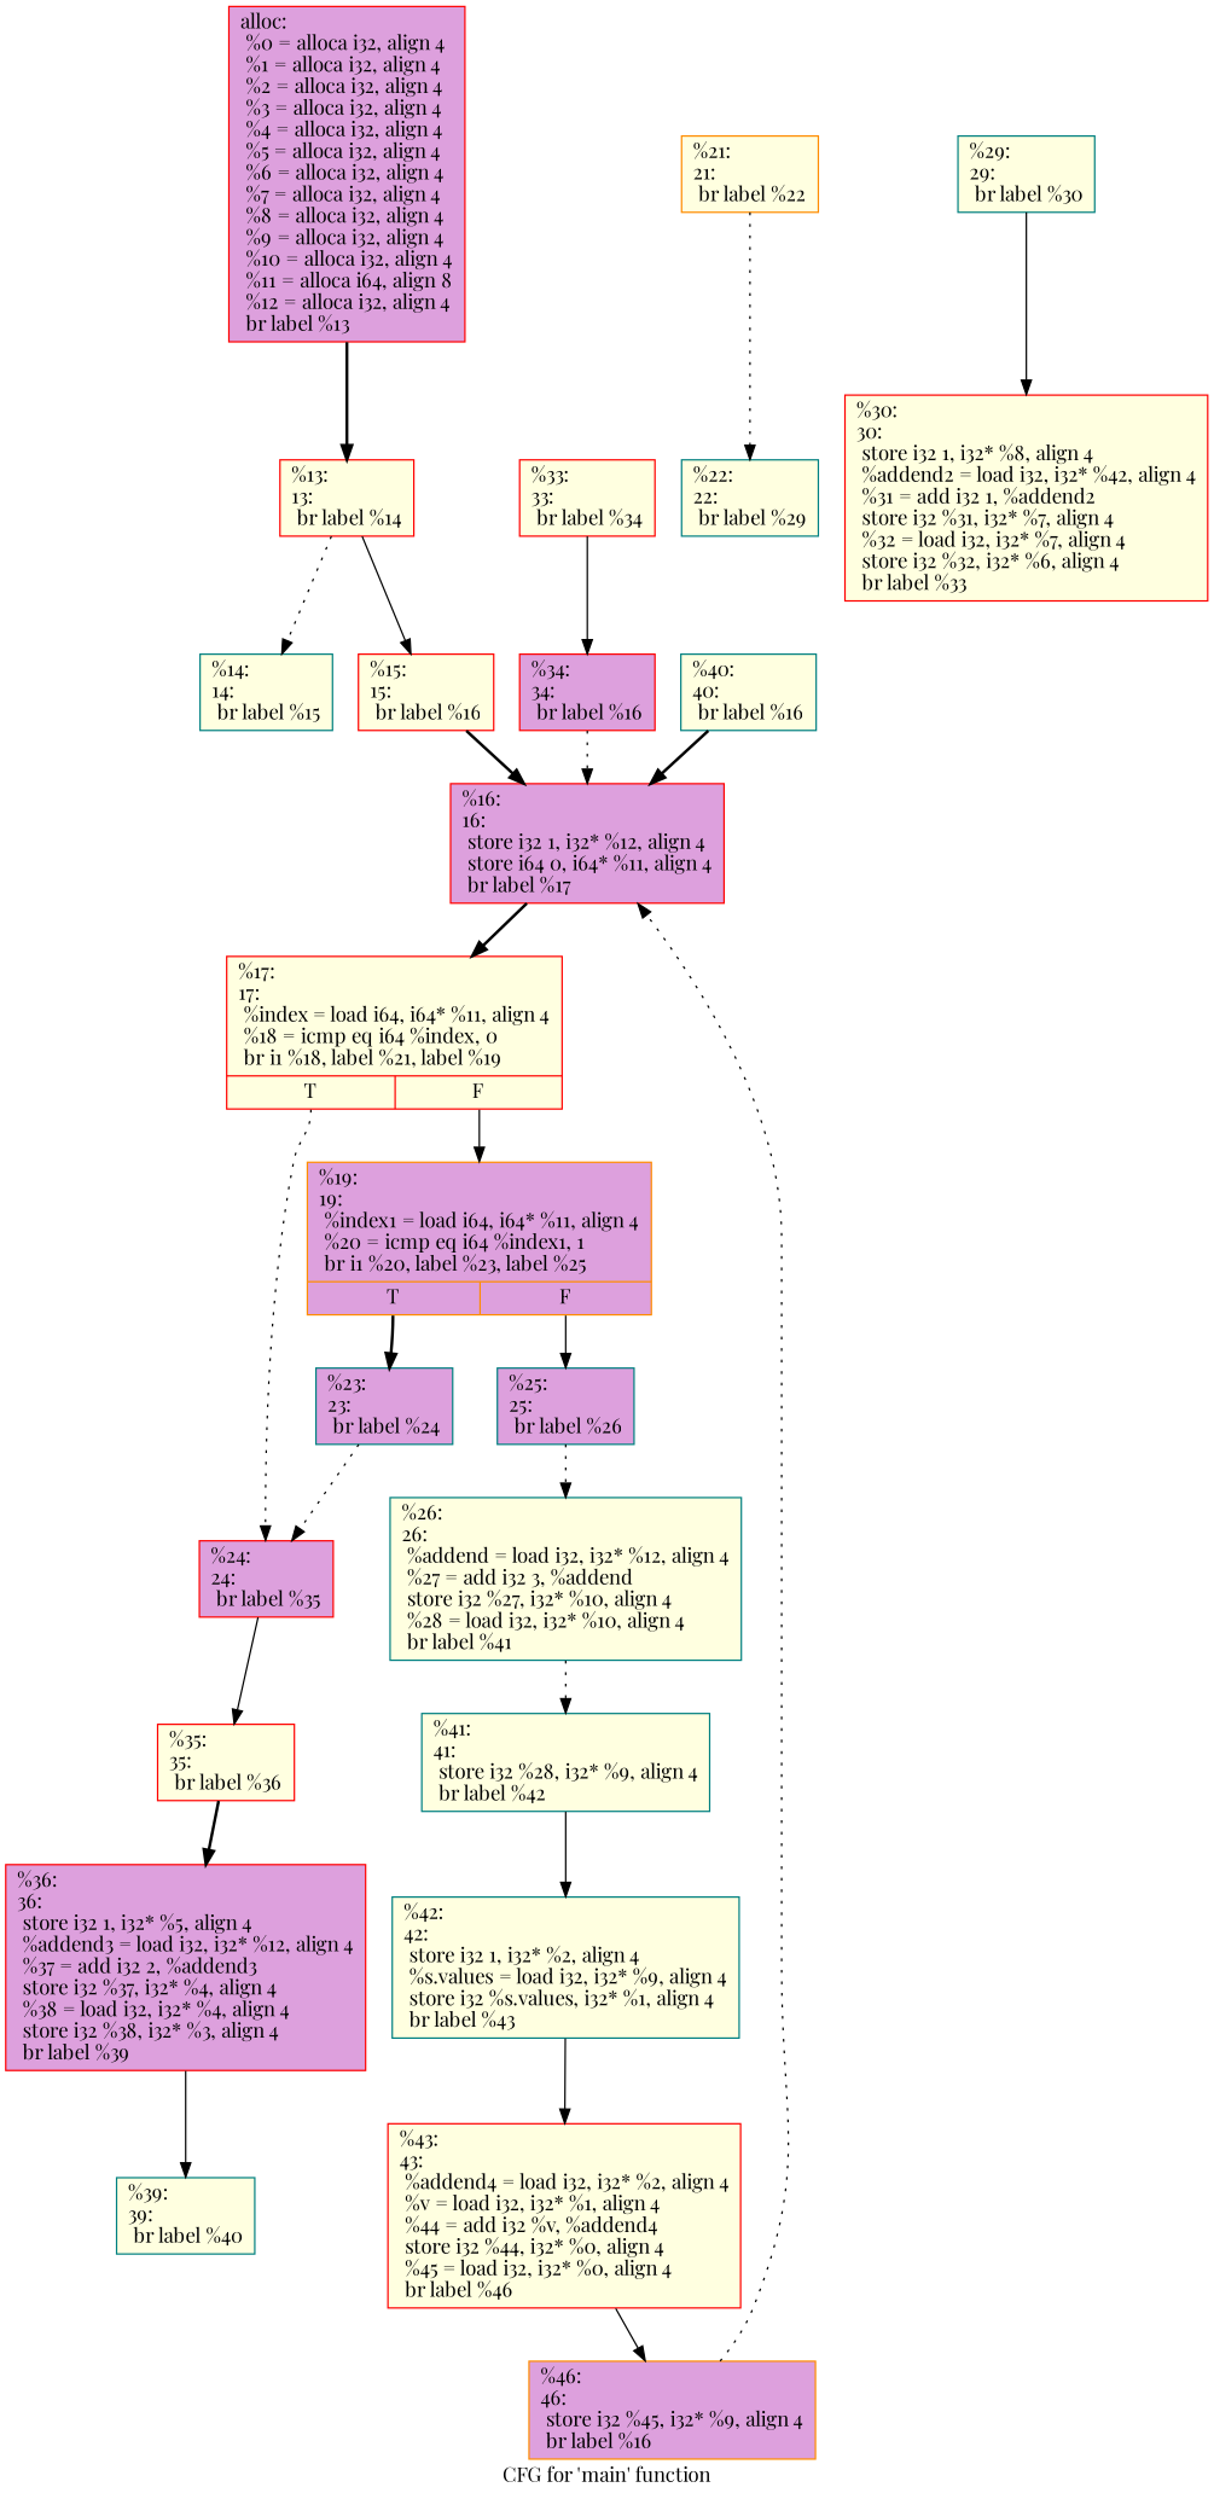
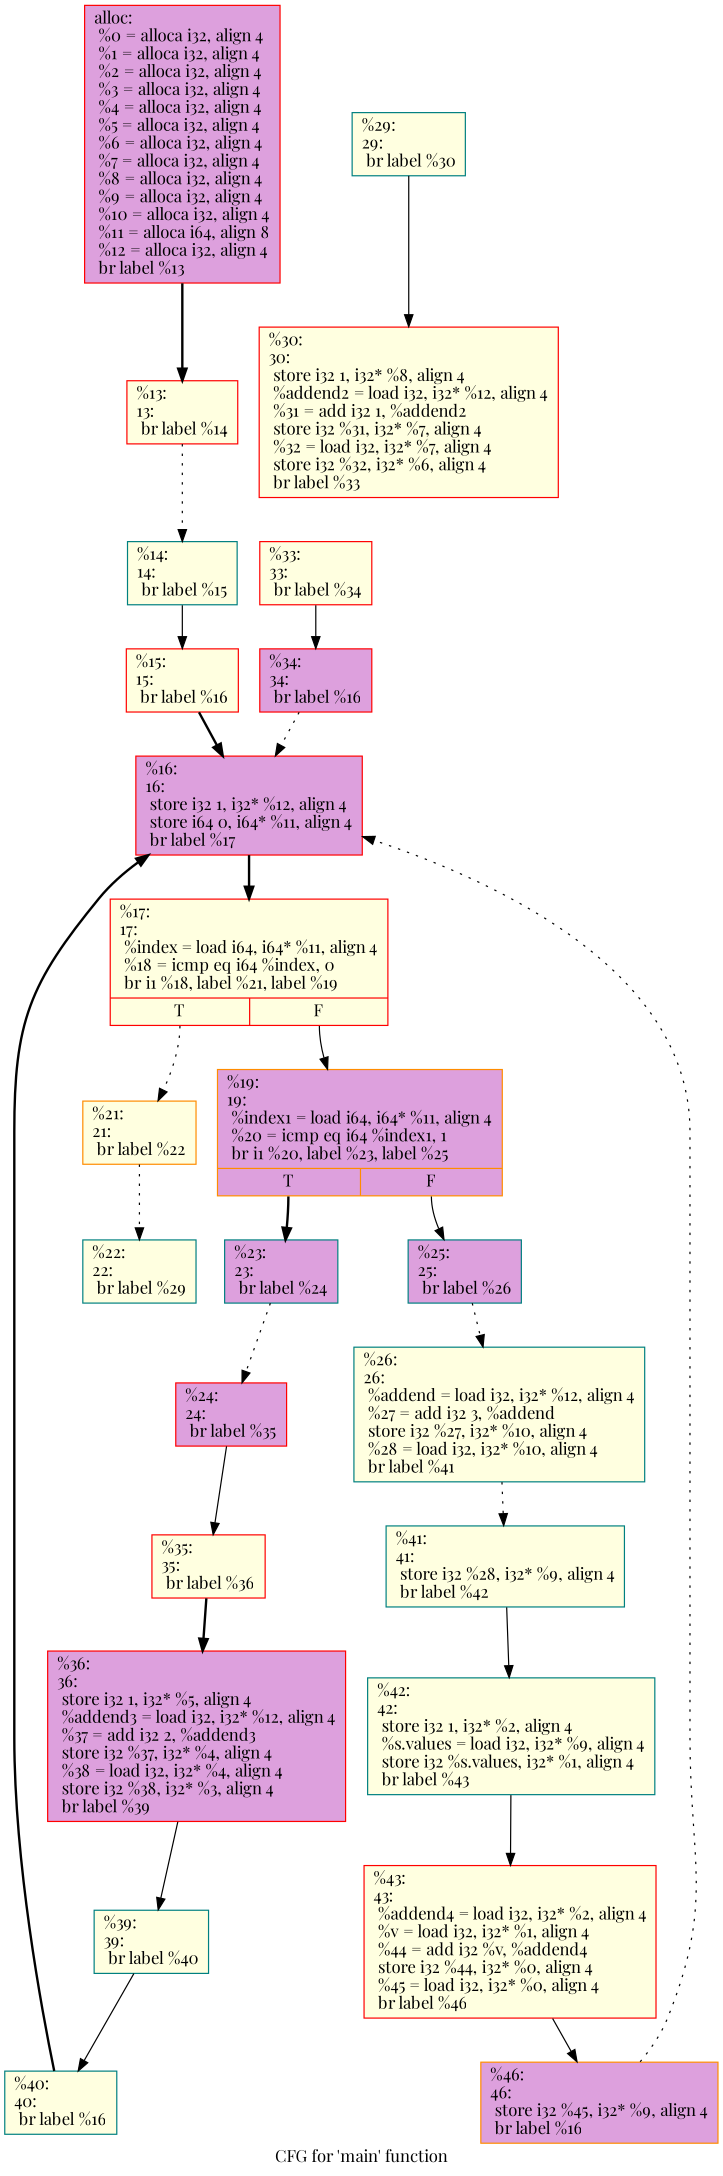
  digraph {
    fontname="Playfair Display"
    label="CFG for 'main' function"
    node [color=red fillcolor=lightyellow fontname="Playfair Display" shape=record style=filled]
    edge [fontname="Playfair Display" style=solid]
    n1 [fillcolor=plum label="{alloc:\l  %0 = alloca i32, align 4\l  %1 = alloca i32, align 4\l  %2 = alloca i32, align 4\l  %3 = alloca i32, align 4\l  %4 = alloca i32, align 4\l  %5 = alloca i32, align 4\l  %6 = alloca i32, align 4\l  %7 = alloca i32, align 4\l  %8 = alloca i32, align 4\l  %9 = alloca i32, align 4\l  %10 = alloca i32, align 4\l  %11 = alloca i64, align 8\l  %12 = alloca i32, align 4\l  br label %13\l}"]
    n2 [label="{%13:\l13:                                               \l  br label %14\l}"]
    n3 [color=teal label="{%14:\l14:                                               \l  br label %15\l}"]
    n4 [label="{%15:\l15:                                               \l  br label %16\l}"]
    n5 [fillcolor=plum label="{%16:\l16:                                               \l  store i32 1, i32* %12, align 4\l  store i64 0, i64* %11, align 4\l  br label %17\l}"]
    n6 [label="{%17:\l17:                                               \l  %index = load i64, i64* %11, align 4\l  %18 = icmp eq i64 %index, 0\l  br i1 %18, label %21, label %19\l|{<s0>T|<s1>F}}"]
    n7 [color=darkorange label="{%21:\l21:                                               \l  br label %22\l}"]
    n8 [color=darkorange fillcolor=plum label="{%19:\l19:                                               \l  %index1 = load i64, i64* %11, align 4\l  %20 = icmp eq i64 %index1, 1\l  br i1 %20, label %23, label %25\l|{<s0>T|<s1>F}}"]
    n9 [color=teal label="{%22:\l22:                                               \l  br label %29\l}"]
    n10 [color=teal fillcolor=plum label="{%23:\l23:                                               \l  br label %24\l}"]
    n11 [color=teal fillcolor=plum label="{%25:\l25:                                               \l  br label %26\l}"]
    n12 [fillcolor=plum label="{%24:\l24:                                               \l  br label %35\l}"]
    n13 [color=teal label="{%26:\l26:                                               \l  %addend = load i32, i32* %12, align 4\l  %27 = add i32 3, %addend\l  store i32 %27, i32* %10, align 4\l  %28 = load i32, i32* %10, align 4\l  br label %41\l}"]
    n14 [label="{%35:\l35:                                               \l  br label %36\l}"]
    n15 [color=teal label="{%41:\l41:                                               \l  store i32 %28, i32* %9, align 4\l  br label %42\l}"]
    n16 [color=teal label="{%29:\l29:                                               \l  br label %30\l}"]
-   n17 [label="{%30:\l30:                                               \l  store i32 1, i32* %8, align 4\l  %addend2 = load i32, i32* %42, align 4\l  %31 = add i32 1, %addend2\l  store i32 %31, i32* %7, align 4\l  %32 = load i32, i32* %7, align 4\l  store i32 %32, i32* %6, align 4\l  br label %33\l}"]
+   n17 [label="{%30:\l30:                                               \l  store i32 1, i32* %8, align 4\l  %addend2 = load i32, i32* %12, align 4\l  %31 = add i32 1, %addend2\l  store i32 %31, i32* %7, align 4\l  %32 = load i32, i32* %7, align 4\l  store i32 %32, i32* %6, align 4\l  br label %33\l}"]
    n18 [fillcolor=plum label="{%36:\l36:                                               \l  store i32 1, i32* %5, align 4\l  %addend3 = load i32, i32* %12, align 4\l  %37 = add i32 2, %addend3\l  store i32 %37, i32* %4, align 4\l  %38 = load i32, i32* %4, align 4\l  store i32 %38, i32* %3, align 4\l  br label %39\l}"]
    n19 [color=teal label="{%39:\l39:                                               \l  br label %40\l}"]
    n20 [color=teal label="{%42:\l42:                                               \l  store i32 1, i32* %2, align 4\l  %s.values = load i32, i32* %9, align 4\l  store i32 %s.values, i32* %1, align 4\l  br label %43\l}"]
    n21 [label="{%43:\l43:                                               \l  %addend4 = load i32, i32* %2, align 4\l  %v = load i32, i32* %1, align 4\l  %44 = add i32 %v, %addend4\l  store i32 %44, i32* %0, align 4\l  %45 = load i32, i32* %0, align 4\l  br label %46\l}"]
    n22 [label="{%33:\l33:                                               \l  br label %34\l}"]
    n23 [fillcolor=plum label="{%34:\l34:                                               \l  br label %16\l}"]
    n24 [color=teal label="{%40:\l40:                                               \l  br label %16\l}"]
    n25 [color=darkorange fillcolor=plum label="{%46:\l46:                                               \l  store i32 %45, i32* %9, align 4\l  br label %16\l}"]
    n1 -> n2 [style=bold]
    n2 -> n3 [style=dotted]
-   n2 -> n4
+   n3 -> n4
    n4 -> n5 [style=bold]
    n5 -> n6 [style=bold]
-   n6 -> n12 [style=dotted tailport=s0]
+   n6 -> n7 [style=dotted tailport=s0]
    n6 -> n8 [tailport=s1]
    n7 -> n9 [style=dotted]
    n8 -> n10 [style=bold tailport=s0]
    n8 -> n11 [tailport=s1]
    n10 -> n12 [style=dotted]
    n11 -> n13 [style=dotted]
    n12 -> n14
    n13 -> n15 [style=dotted]
    n14 -> n18 [style=bold]
    n15 -> n20
    n16 -> n17
    n18 -> n19
+   n19 -> n24
    n20 -> n21
    n21 -> n25
    n22 -> n23
    n23 -> n5 [style=dotted]
    n24 -> n5 [style=bold]
    n25 -> n5 [style=dotted]
  }
